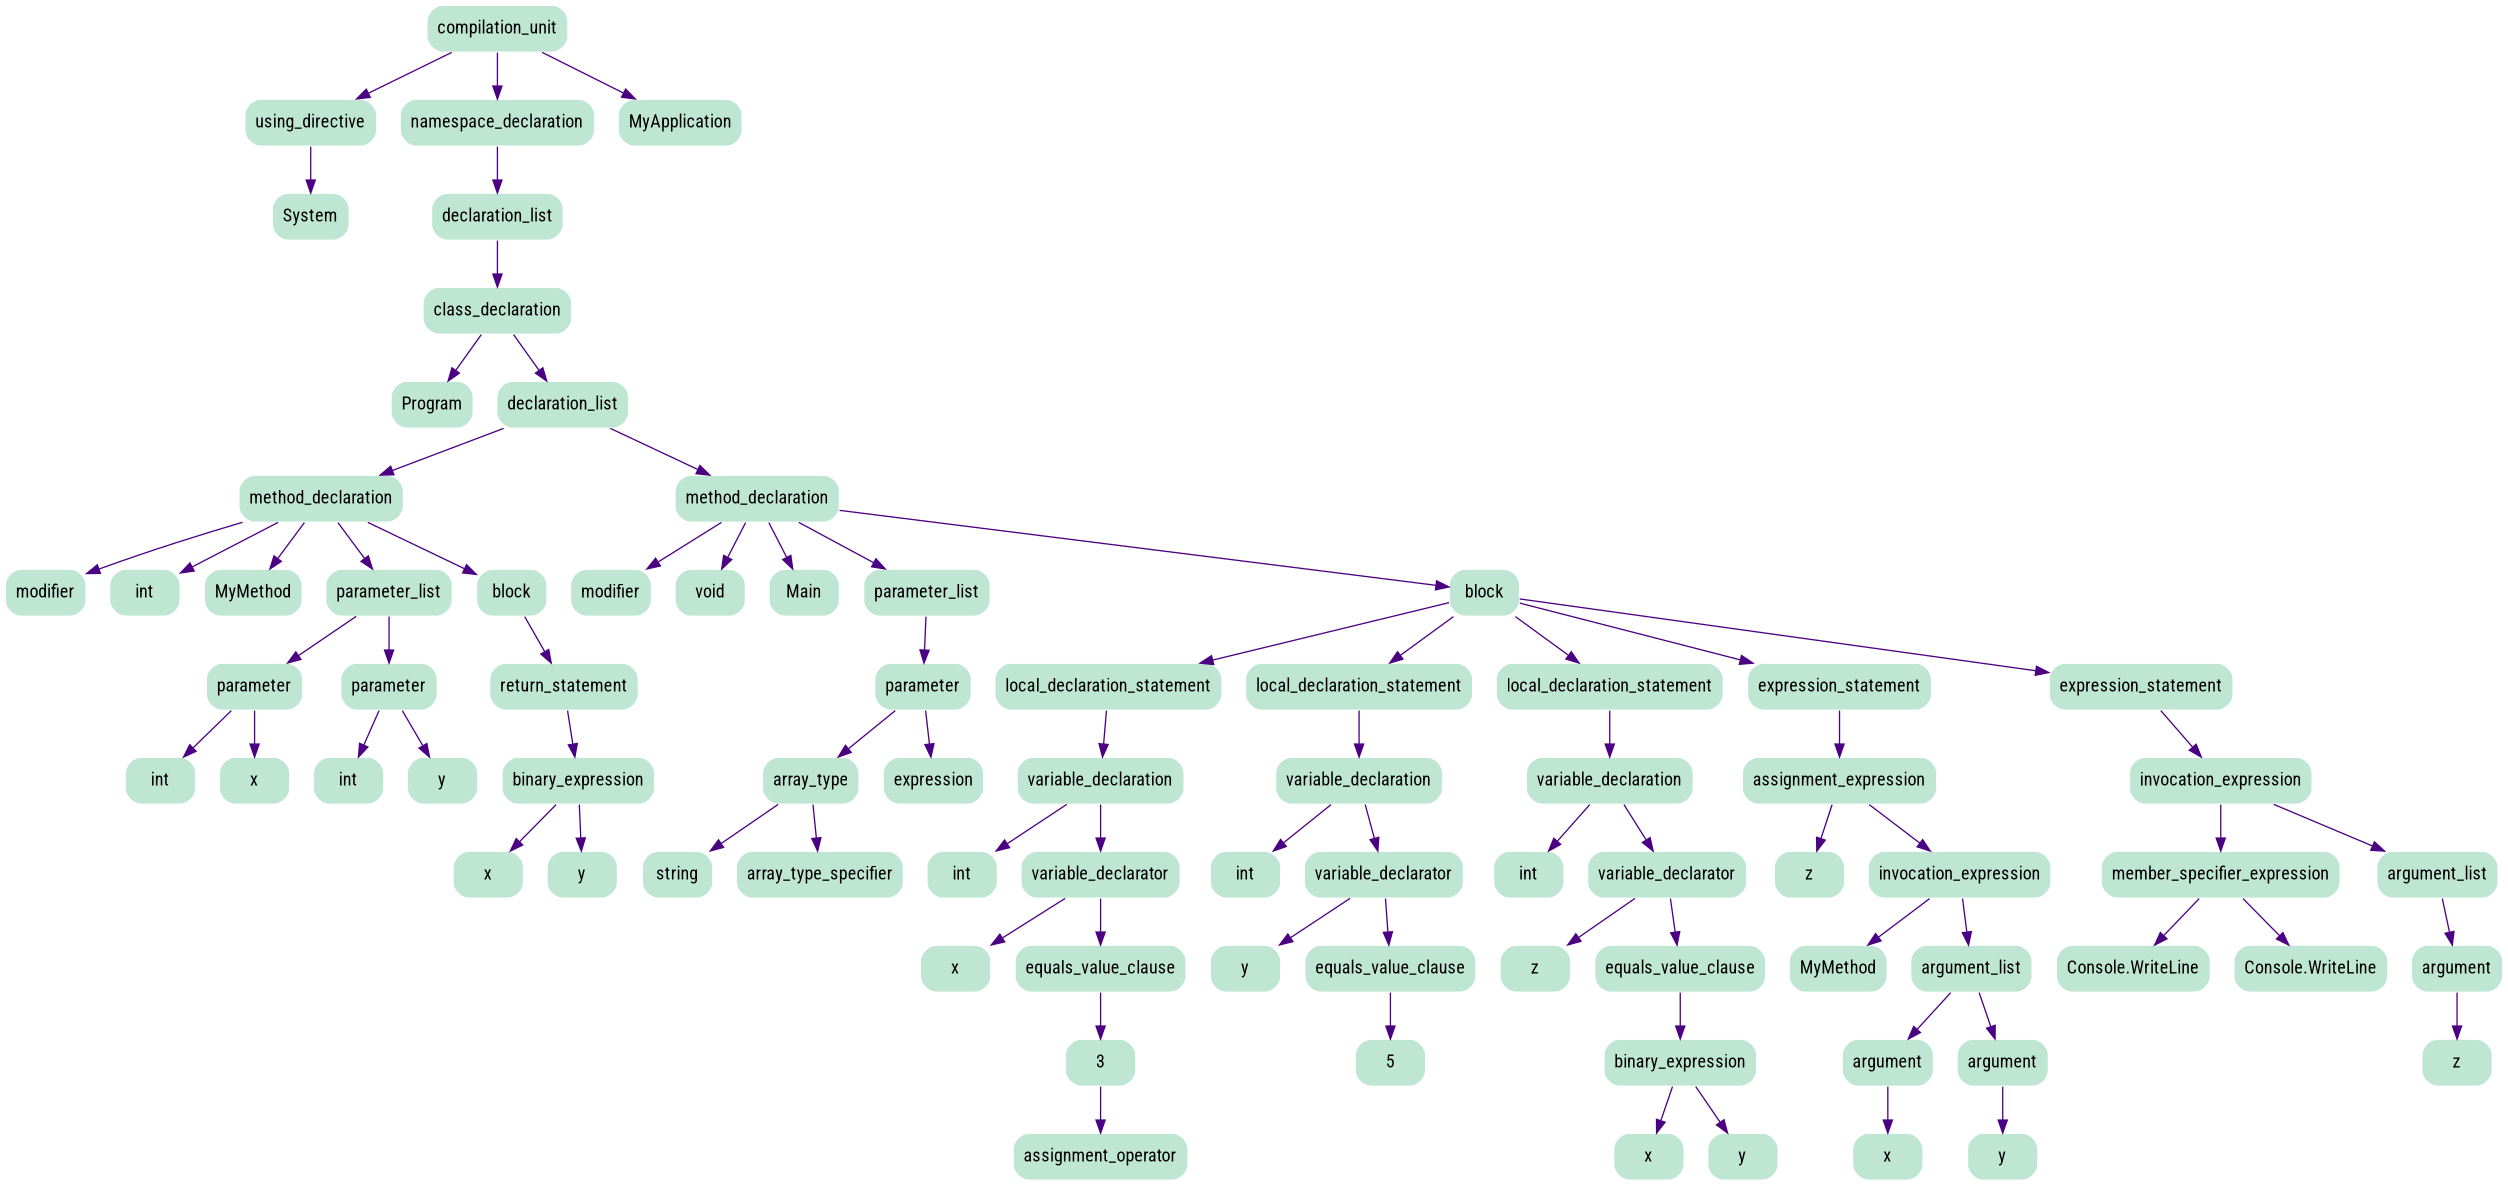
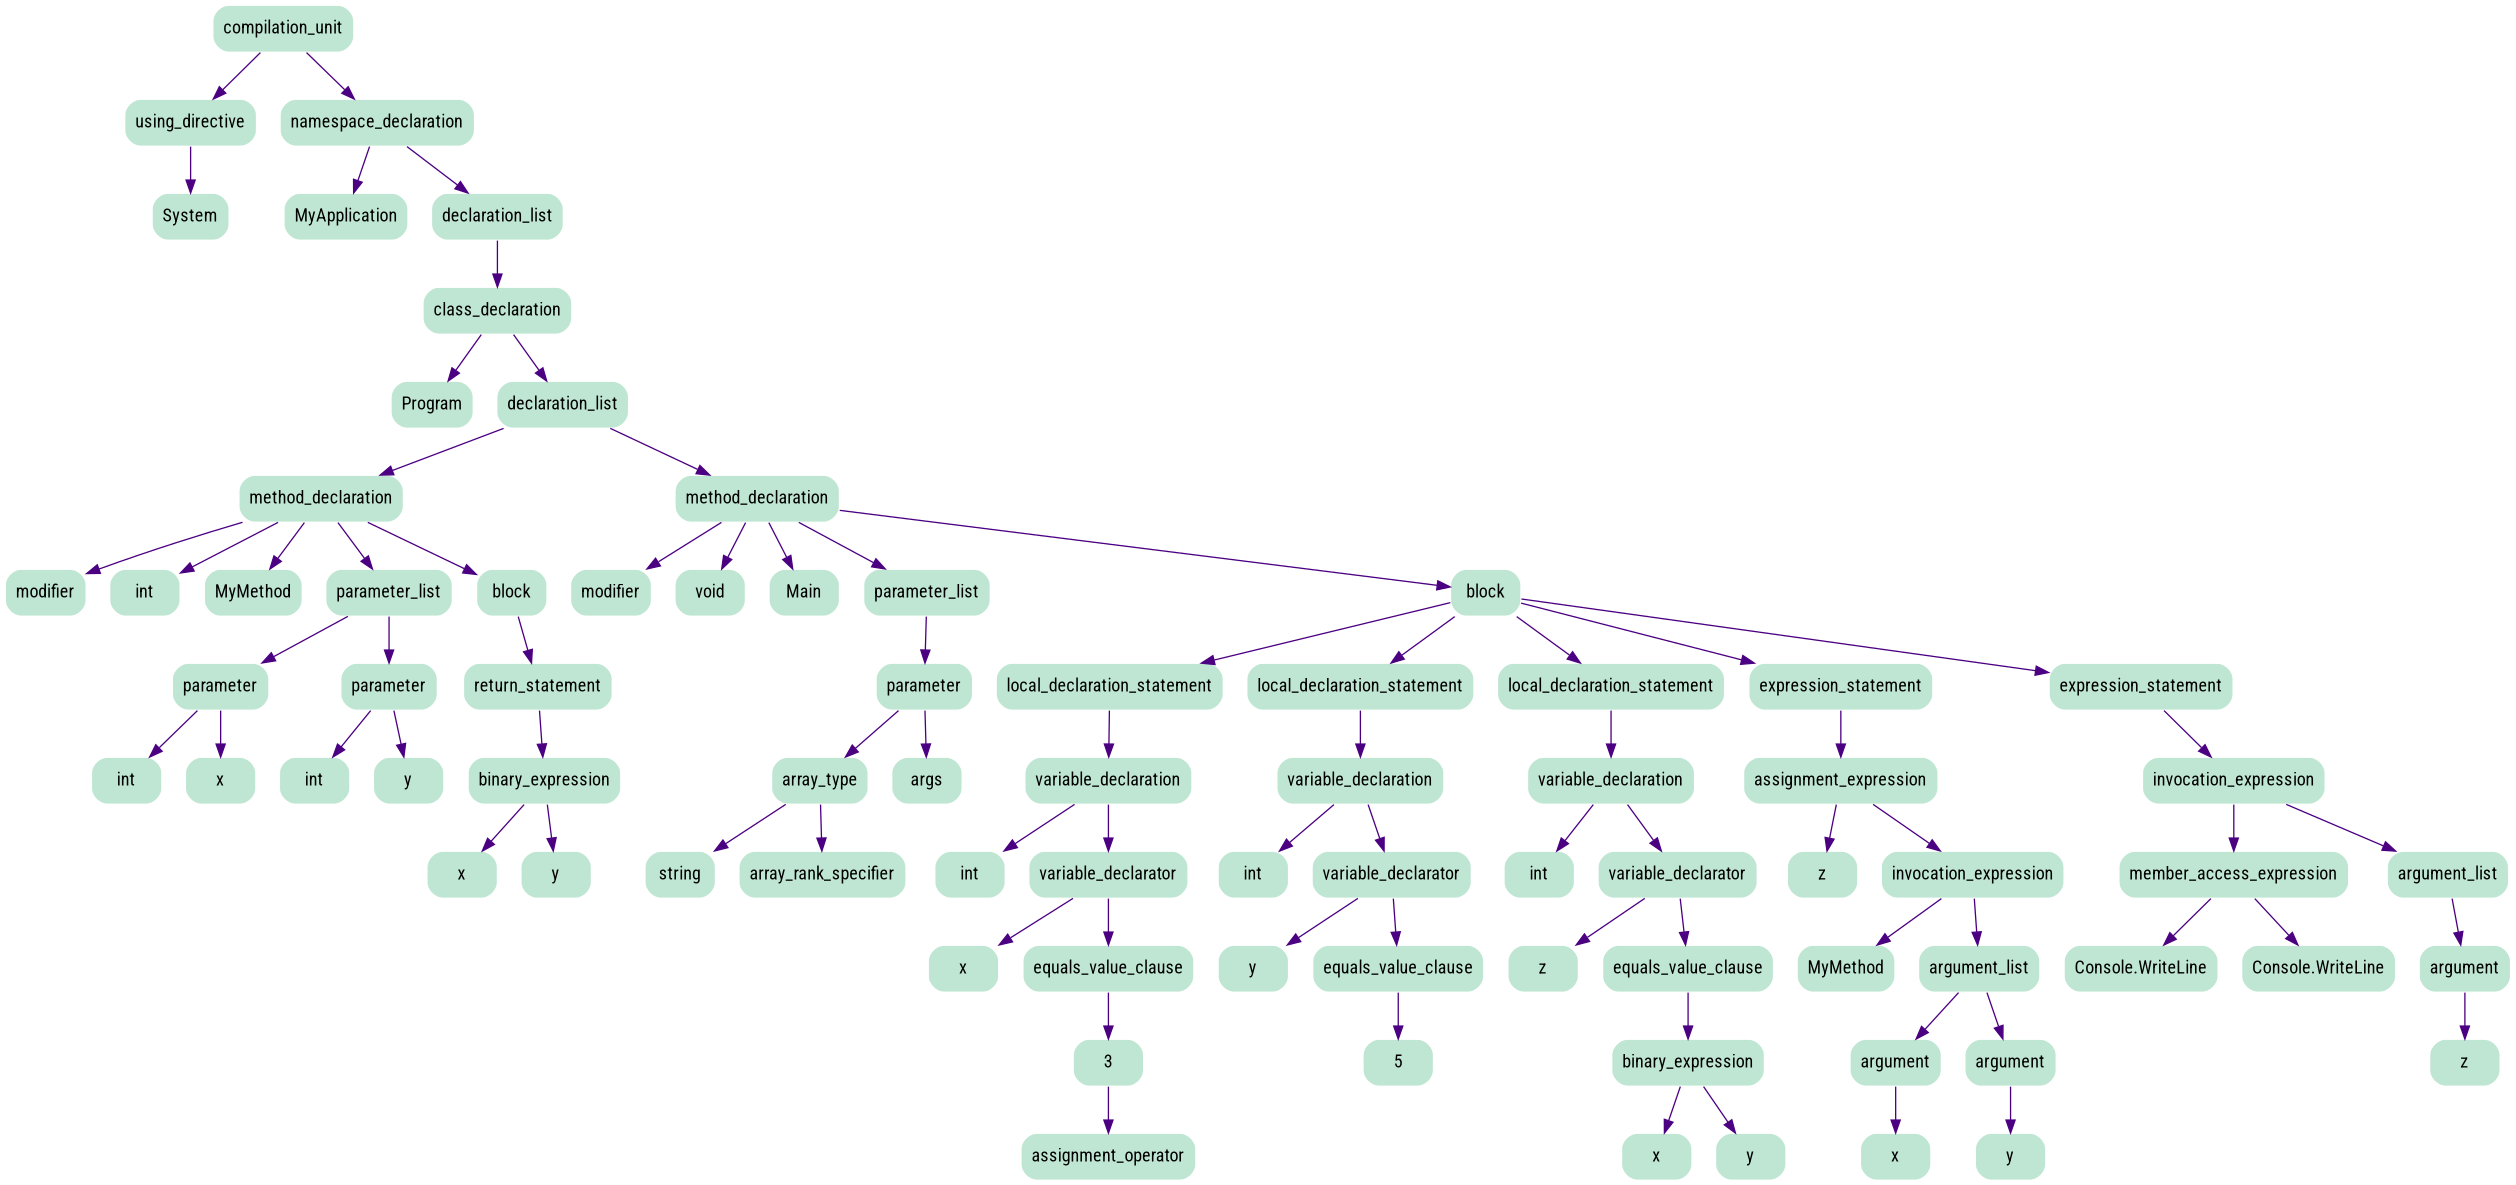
  digraph {
    fontname="Roboto Condensed"
    node [color=white fillcolor="#BFE6D3" fontname="Roboto Condensed" node_type=identifier shape=box style="rounded, filled"]
    edge [color=indigo edge_type=AST_edge fontname="Roboto Condensed" shape=vee]
    n1 [label=compilation_unit node_type=compilation_unit]
    n2 [label=using_directive node_type=using_directive]
    n3 [label=namespace_declaration node_type=namespace_declaration]
    n4 [label=System]
    n5 [label=MyApplication]
    n6 [label=declaration_list node_type=declaration_list]
    n7 [label=class_declaration node_type=class_declaration]
    n8 [label=Program]
    n9 [label=declaration_list node_type=declaration_list]
    n10 [label=method_declaration node_type=method_declaration]
    n11 [label=method_declaration node_type=method_declaration]
    n12 [label=modifier node_type=modifier]
    n13 [label=int node_type=predefined_type]
    n14 [label=MyMethod]
    n15 [label=parameter_list node_type=parameter_list]
    n16 [label=block node_type=block]
    n17 [label=modifier node_type=modifier]
    n18 [label=void node_type=void_keyword]
    n19 [label=Main]
    n20 [label=parameter_list node_type=parameter_list]
    n21 [label=block node_type=block]
    n22 [label=parameter node_type=parameter]
    n23 [label=parameter node_type=parameter]
    n24 [label=return_statement node_type=return_statement]
    n25 [label=int node_type=predefined_type]
    n26 [label=x]
    n27 [label=int node_type=predefined_type]
    n28 [label=y]
    n29 [label=binary_expression node_type=binary_expression]
    n30 [label=x]
    n31 [label=y]
    n32 [label=parameter node_type=parameter]
    n33 [label=local_declaration_statement node_type=local_declaration_statement]
    n34 [label=local_declaration_statement node_type=local_declaration_statement]
    n35 [label=local_declaration_statement node_type=local_declaration_statement]
    n36 [label=expression_statement node_type=expression_statement]
    n37 [label=expression_statement node_type=expression_statement]
    n38 [label=array_type node_type=array_type]
-   n39 [label=expression]
+   n39 [label=args]
    n40 [label=string node_type=predefined_type]
-   n41 [label=array_type_specifier node_type=array_rank_specifier]
+   n41 [label=array_rank_specifier node_type=array_rank_specifier]
    n42 [label=variable_declaration node_type=variable_declaration]
    n43 [label=variable_declaration node_type=variable_declaration]
    n44 [label=variable_declaration node_type=variable_declaration]
    n45 [label=assignment_expression node_type=assignment_expression]
    n46 [label=invocation_expression node_type=invocation_expression]
    n47 [label=int node_type=predefined_type]
    n48 [label=variable_declarator node_type=variable_declarator]
    n49 [label=x]
    n50 [label=equals_value_clause node_type=equals_value_clause]
    n51 [label=3 node_type=integer_literal]
    n52 [label=assignment_operator node_type=assignment_operator]
    n53 [label=int node_type=predefined_type]
    n54 [label=variable_declarator node_type=variable_declarator]
    n55 [label=y]
    n56 [label=equals_value_clause node_type=equals_value_clause]
    n57 [label=5 node_type=integer_literal]
    n58 [label=int node_type=predefined_type]
    n59 [label=variable_declarator node_type=variable_declarator]
    n60 [label=z]
    n61 [label=equals_value_clause node_type=equals_value_clause]
    n62 [label=binary_expression node_type=binary_expression]
    n63 [label=x]
    n64 [label=y]
    n65 [label=z]
    n66 [label=invocation_expression node_type=invocation_expression]
    n67 [label=MyMethod]
    n68 [label=argument_list node_type=argument_list]
    n69 [label=argument node_type=argument]
    n70 [label=argument node_type=argument]
    n71 [label=x]
    n72 [label=y]
-   n73 [label=member_specifier_expression node_type=member_access_expression]
+   n73 [label=member_access_expression node_type=member_access_expression]
    n74 [label=argument_list node_type=argument_list]
    n75 [label="Console\.WriteLine"]
    n76 [label="Console\.WriteLine"]
    n77 [label=argument node_type=argument]
    n78 [label=z]
    n1 -> n2
    n1 -> n3
    n2 -> n4
-   n1 -> n5
+   n3 -> n5
    n3 -> n6
    n6 -> n7
    n7 -> n8
    n7 -> n9
    n9 -> n10
    n9 -> n11
    n10 -> n12
    n10 -> n13
    n10 -> n14
    n10 -> n15
    n10 -> n16
    n11 -> n17
    n11 -> n18
    n11 -> n19
    n11 -> n20
    n11 -> n21
    n15 -> n22
    n15 -> n23
    n16 -> n24
    n20 -> n32
    n21 -> n33
    n21 -> n34
    n21 -> n35
    n21 -> n36
    n21 -> n37
    n22 -> n25
    n22 -> n26
    n23 -> n27
    n23 -> n28
    n24 -> n29
    n29 -> n30
    n29 -> n31
    n32 -> n38
    n32 -> n39
    n33 -> n42
    n34 -> n43
    n35 -> n44
    n36 -> n45
    n37 -> n46
    n38 -> n40
    n38 -> n41
    n42 -> n47
    n42 -> n48
    n43 -> n53
    n43 -> n54
    n44 -> n58
    n44 -> n59
    n45 -> n65
    n45 -> n66
    n46 -> n73
    n46 -> n74
    n48 -> n49
    n48 -> n50
    n50 -> n51
    n51 -> n52
    n54 -> n55
    n54 -> n56
    n56 -> n57
    n59 -> n60
    n59 -> n61
    n61 -> n62
    n62 -> n63
    n62 -> n64
    n66 -> n67
    n66 -> n68
    n68 -> n69
    n68 -> n70
    n69 -> n71
    n70 -> n72
    n73 -> n75
    n73 -> n76
    n74 -> n77
    n77 -> n78
  }
